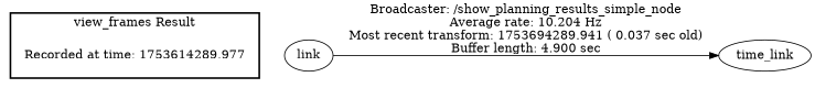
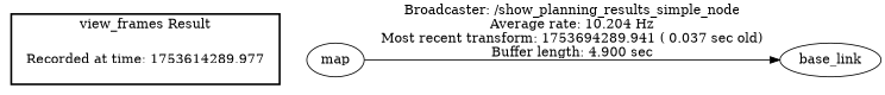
  digraph {
    rankdir=LR
    n1 [label="Recorded at time: 1753614289.977" shape=plaintext]
-   map [label=link]
-   base_link [label=time_link]
+   map
+   base_link
    subgraph cluster_1 {
      color=black
      label="view_frames Result"
      style=bold
      n1
    }
    n1 -> map [style=invis]
    map -> base_link [label="Broadcaster: /show_planning_results_simple_node\nAverage rate: 10.204 Hz\nMost recent transform: 1753694289.941 ( 0.037 sec old)\nBuffer length: 4.900 sec\n"]
  }
